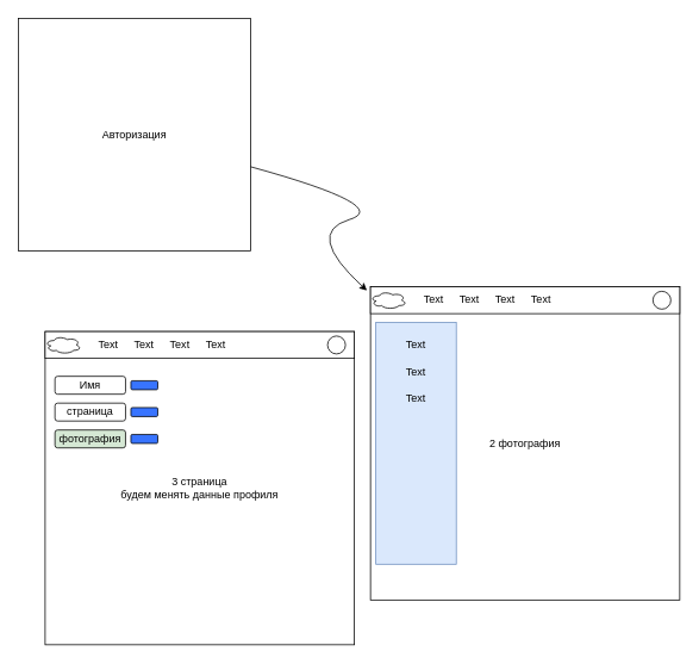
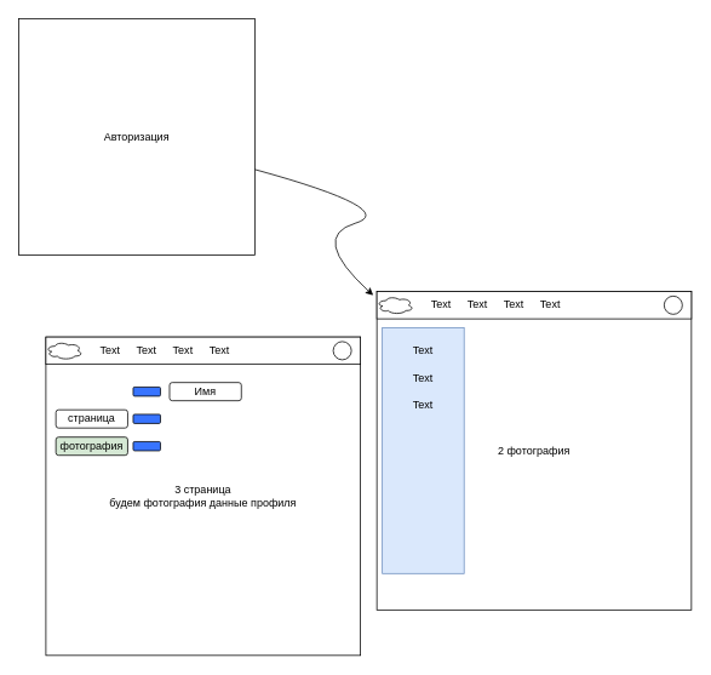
  <mxCell id="0" />
  <mxCell id="1" parent="0" />
  <mxCell id="2" value="" style="group" vertex="1" connectable="0" parent="1"><mxGeometry x="20" y="20" width="260" height="260" as="geometry" /></mxCell>
  <mxCell id="3" value="" style="whiteSpace=wrap;html=1;aspect=fixed;" vertex="1" parent="2"><mxGeometry width="260" height="260" as="geometry" /></mxCell>
  <mxCell id="4" value="Авторизация" style="text;html=1;strokeColor=none;fillColor=none;align=center;verticalAlign=middle;whiteSpace=wrap;rounded=0;" vertex="1" parent="2"><mxGeometry x="100" y="115" width="60" height="30" as="geometry" /></mxCell>
  <mxCell id="5" value="" style="curved=1;endArrow=classic;html=1;rounded=0;" edge="1" parent="1" source="3"><mxGeometry width="50" height="50" relative="1" as="geometry"><mxPoint x="390" y="230" as="sourcePoint" /><mxPoint x="410" y="324.167" as="targetPoint" /><Array as="points"><mxPoint x="440" y="230" /><mxPoint x="340" y="260" /></Array></mxGeometry></mxCell>
  <mxCell id="6" value="2 фотография" style="rounded=0;whiteSpace=wrap;html=1;" vertex="1" parent="1"><mxGeometry x="414" y="320" width="346" height="350" as="geometry" /></mxCell>
  <mxCell id="7" value="" style="rounded=0;whiteSpace=wrap;html=1;" vertex="1" parent="1"><mxGeometry x="414" y="320" width="346" height="30" as="geometry" /></mxCell>
  <mxCell id="8" value="" style="ellipse;whiteSpace=wrap;html=1;aspect=fixed;" vertex="1" parent="1"><mxGeometry x="730" y="325" width="20" height="20" as="geometry" /></mxCell>
  <mxCell id="9" value="" style="ellipse;shape=cloud;whiteSpace=wrap;html=1;" vertex="1" parent="1"><mxGeometry x="414" y="325" width="40" height="20" as="geometry" /></mxCell>
  <mxCell id="10" value="Text" style="text;html=1;strokeColor=none;fillColor=none;align=center;verticalAlign=middle;whiteSpace=wrap;rounded=0;" vertex="1" parent="1"><mxGeometry x="460" y="320" width="50" height="30" as="geometry" /></mxCell>
  <mxCell id="11" value="Text" style="text;html=1;strokeColor=none;fillColor=none;align=center;verticalAlign=middle;whiteSpace=wrap;rounded=0;" vertex="1" parent="1"><mxGeometry x="500" y="320" width="50" height="30" as="geometry" /></mxCell>
  <mxCell id="12" value="Text" style="text;html=1;strokeColor=none;fillColor=none;align=center;verticalAlign=middle;whiteSpace=wrap;rounded=0;" vertex="1" parent="1"><mxGeometry x="540" y="320" width="50" height="30" as="geometry" /></mxCell>
  <mxCell id="13" value="Text" style="text;html=1;strokeColor=none;fillColor=none;align=center;verticalAlign=middle;whiteSpace=wrap;rounded=0;" vertex="1" parent="1"><mxGeometry x="580" y="320" width="50" height="30" as="geometry" /></mxCell>
- <mxCell id="14" value="3 страница&lt;br&gt;будем менять данные профиля" style="rounded=0;whiteSpace=wrap;html=1;" vertex="1" parent="1"><mxGeometry x="50" y="370" width="346" height="350" as="geometry" /></mxCell>
+ <mxCell id="14" value="3 страница&lt;br&gt;будем фотография данные профиля" style="rounded=0;whiteSpace=wrap;html=1;" vertex="1" parent="1"><mxGeometry x="50" y="370" width="346" height="350" as="geometry" /></mxCell>
  <mxCell id="15" value="" style="rounded=0;whiteSpace=wrap;html=1;" vertex="1" parent="1"><mxGeometry x="50" y="370" width="346" height="30" as="geometry" /></mxCell>
  <mxCell id="16" value="" style="ellipse;whiteSpace=wrap;html=1;aspect=fixed;" vertex="1" parent="1"><mxGeometry x="366" y="375" width="20" height="20" as="geometry" /></mxCell>
  <mxCell id="17" value="" style="ellipse;shape=cloud;whiteSpace=wrap;html=1;" vertex="1" parent="1"><mxGeometry x="50" y="375" width="40" height="20" as="geometry" /></mxCell>
  <mxCell id="18" value="Text" style="text;html=1;strokeColor=none;fillColor=none;align=center;verticalAlign=middle;whiteSpace=wrap;rounded=0;" vertex="1" parent="1"><mxGeometry x="96" y="370" width="50" height="30" as="geometry" /></mxCell>
  <mxCell id="19" value="Text" style="text;html=1;strokeColor=none;fillColor=none;align=center;verticalAlign=middle;whiteSpace=wrap;rounded=0;" vertex="1" parent="1"><mxGeometry x="136" y="370" width="50" height="30" as="geometry" /></mxCell>
  <mxCell id="20" value="Text" style="text;html=1;strokeColor=none;fillColor=none;align=center;verticalAlign=middle;whiteSpace=wrap;rounded=0;" vertex="1" parent="1"><mxGeometry x="176" y="370" width="50" height="30" as="geometry" /></mxCell>
  <mxCell id="21" value="Text" style="text;html=1;strokeColor=none;fillColor=none;align=center;verticalAlign=middle;whiteSpace=wrap;rounded=0;" vertex="1" parent="1"><mxGeometry x="216" y="370" width="50" height="30" as="geometry" /></mxCell>
- <mxCell id="22" value="Имя" style="rounded=1;whiteSpace=wrap;html=1;" vertex="1" parent="1"><mxGeometry x="61" y="420" width="79" height="20" as="geometry" /></mxCell>
+ <mxCell id="22" value="Имя" style="rounded=1;whiteSpace=wrap;html=1;" vertex="1" parent="1"><mxGeometry x="186" y="420" width="79" height="20" as="geometry" /></mxCell>
  <mxCell id="23" value="страница" style="rounded=1;whiteSpace=wrap;html=1;" vertex="1" parent="1"><mxGeometry x="61" y="450" width="79" height="20" as="geometry" /></mxCell>
  <mxCell id="24" value="фотография" style="rounded=1;whiteSpace=wrap;html=1;fillColor=#d5e8d4;" vertex="1" parent="1"><mxGeometry x="61" y="480" width="79" height="20" as="geometry" /></mxCell>
  <mxCell id="25" value="" style="rounded=1;whiteSpace=wrap;html=1;fillColor=#3874FF;" vertex="1" parent="1"><mxGeometry x="146" y="425" width="30" height="10" as="geometry" /></mxCell>
  <mxCell id="26" value="" style="rounded=1;whiteSpace=wrap;html=1;fillColor=#3874FF;" vertex="1" parent="1"><mxGeometry x="146" y="455" width="30" height="10" as="geometry" /></mxCell>
  <mxCell id="27" value="" style="rounded=1;whiteSpace=wrap;html=1;fillColor=#3874FF;" vertex="1" parent="1"><mxGeometry x="146" y="485" width="30" height="10" as="geometry" /></mxCell>
  <mxCell id="28" value="" style="rounded=0;whiteSpace=wrap;html=1;fillColor=#dae8fc;strokeColor=#6c8ebf;" vertex="1" parent="1"><mxGeometry x="420" y="360" width="90" height="270" as="geometry" /></mxCell>
  <mxCell id="29" value="Text" style="text;html=1;strokeColor=none;fillColor=none;align=center;verticalAlign=middle;whiteSpace=wrap;rounded=0;" vertex="1" parent="1"><mxGeometry x="440" y="370" width="50" height="30" as="geometry" /></mxCell>
  <mxCell id="30" value="Text" style="text;html=1;strokeColor=none;fillColor=none;align=center;verticalAlign=middle;whiteSpace=wrap;rounded=0;" vertex="1" parent="1"><mxGeometry x="440" y="400" width="50" height="30" as="geometry" /></mxCell>
  <mxCell id="31" value="Text" style="text;html=1;strokeColor=none;fillColor=none;align=center;verticalAlign=middle;whiteSpace=wrap;rounded=0;" vertex="1" parent="1"><mxGeometry x="440" y="430" width="50" height="30" as="geometry" /></mxCell>
